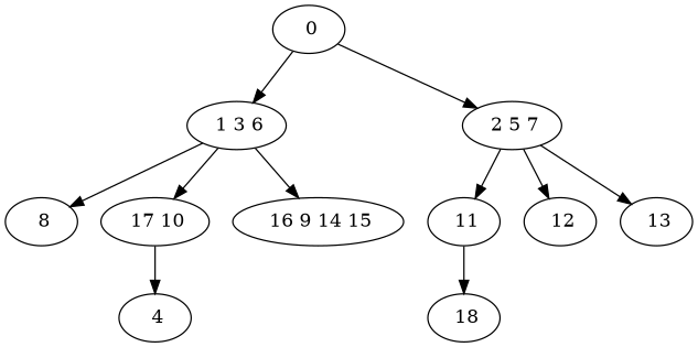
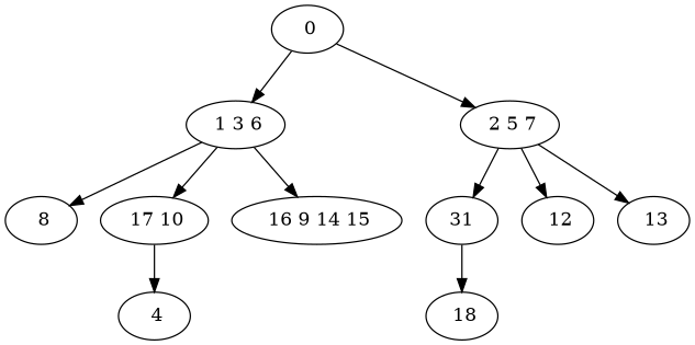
  digraph {
    " 0"
    " 1 3 6"
    " 2 5 7"
    " 8"
    " 17 10"
    " 16 9 14 15"
-   " 11"
+   " 11" [label=31]
    " 12"
    " 13"
    " 4"
    " 18"
    " 0" -> " 1 3 6"
    " 0" -> " 2 5 7"
    " 1 3 6" -> " 8"
    " 1 3 6" -> " 17 10"
    " 1 3 6" -> " 16 9 14 15"
    " 2 5 7" -> " 11"
    " 2 5 7" -> " 12"
    " 2 5 7" -> " 13"
    " 17 10" -> " 4"
    " 11" -> " 18"
  }
